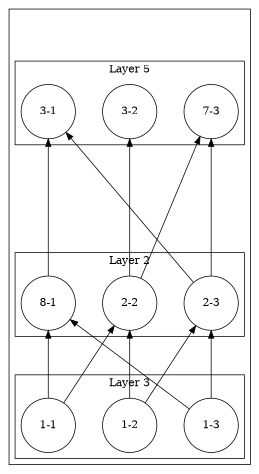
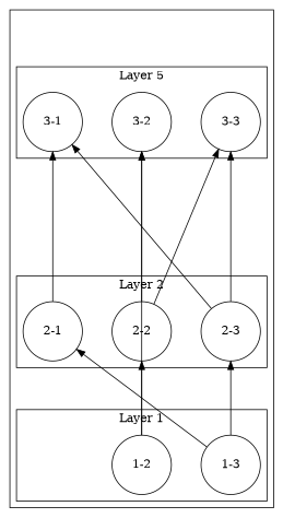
  digraph {
    clusterrank=local
    nodesep=1.25
    rankdir=LR
    splines=false
    node [shape=circle]
    edge [style=solid constraint=false penwidth=1]
    "3-1" [width=1]
    "3-2" [width=1]
-   "3-3" [width=1 label="7-3"]
-   "2-1" [width=1 label="8-1"]
+   "3-3" [width=1]
+   "2-1" [width=1]
    "2-2" [width=1]
    "2-3" [width=1]
-   "1-1" [width=1]
    "1-2" [width=1]
    "1-3" [width=1]
    subgraph cluster_1 {
      subgraph cluster_2 {
        label="Layer 5"
        "3-1"
        "3-2"
        "3-3"
      }
      subgraph cluster_3 {
        label="Layer 2"
        "2-1"
        "2-2"
        "2-3"
      }
      subgraph cluster_4 {
-       label="Layer 3"
-       "1-1"
+       label="Layer 1"
        "1-2"
        "1-3"
      }
    }
    "3-1" -> "3-2" [style=invis constraint="" penwidth=""]
    "3-2" -> "3-3" [style=invis constraint="" penwidth=""]
    "2-1" -> "3-1"
    "2-1" -> "2-2" [style=invis constraint="" penwidth=""]
    "2-2" -> "3-2"
    "2-2" -> "3-3"
    "2-2" -> "2-3" [style=invis constraint="" penwidth=""]
    "2-3" -> "3-1"
    "2-3" -> "3-3"
-   "1-1" -> "2-1"
-   "1-1" -> "2-2"
-   "1-1" -> "1-2" [style=invis constraint="" penwidth=""]
    "1-2" -> "2-2"
-   "1-2" -> "2-3"
+   "1-2" -> "3-2"
    "1-2" -> "1-3" [style=invis constraint="" penwidth=""]
    "1-3" -> "2-1"
    "1-3" -> "2-3"
  }
